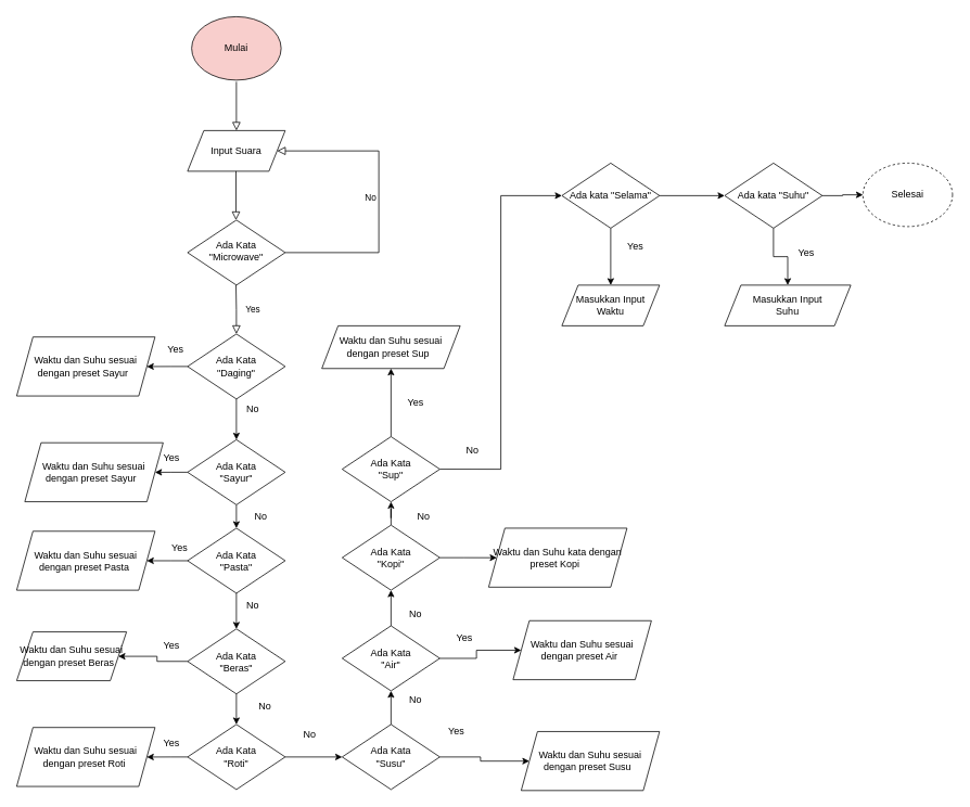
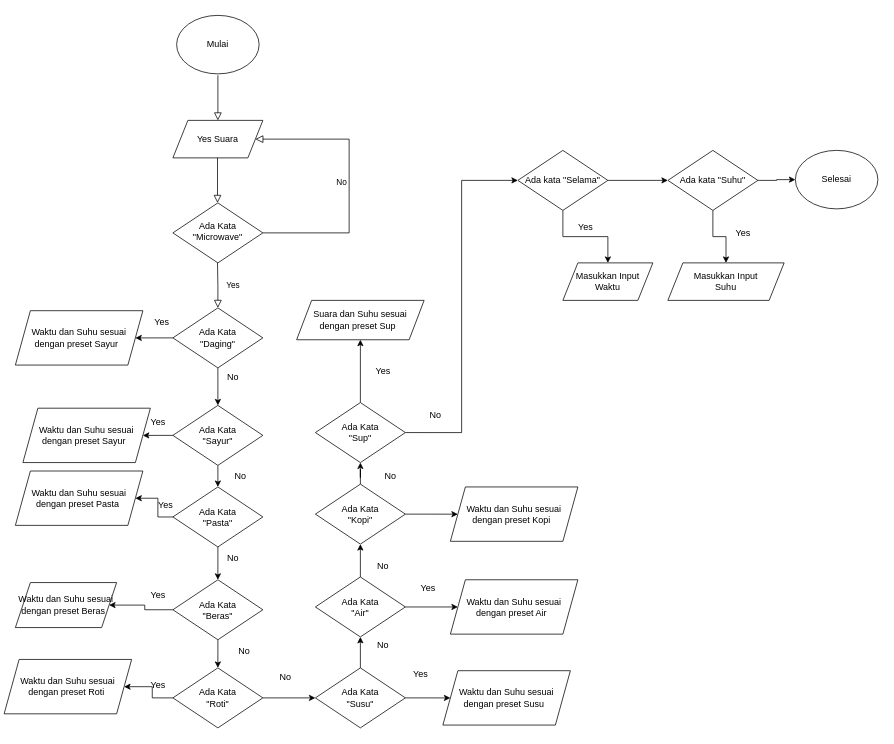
  <mxCell id="0" />
  <mxCell id="1" parent="0" />
  <mxCell id="2" value="" style="rounded=0;html=1;jettySize=auto;orthogonalLoop=1;fontSize=11;endArrow=block;endFill=0;endSize=8;strokeWidth=1;shadow=0;labelBackgroundColor=none;edgeStyle=orthogonalEdgeStyle;" parent="1" edge="1"><mxGeometry relative="1" as="geometry"><mxPoint x="290" y="100" as="sourcePoint" /><mxPoint x="290" y="160" as="targetPoint" /></mxGeometry></mxCell>
  <mxCell id="3" value="No" style="edgeStyle=orthogonalEdgeStyle;rounded=0;html=1;jettySize=auto;orthogonalLoop=1;fontSize=11;endArrow=block;endFill=0;endSize=8;strokeWidth=1;shadow=0;labelBackgroundColor=none;entryX=1;entryY=0.5;entryDx=0;entryDy=0;" parent="1" target="5" edge="1"><mxGeometry y="10" relative="1" as="geometry"><mxPoint as="offset" /><mxPoint x="350" y="310" as="sourcePoint" /><mxPoint x="450" y="180" as="targetPoint" /><Array as="points"><mxPoint x="465" y="310" /><mxPoint x="465" y="185" /></Array></mxGeometry></mxCell>
  <mxCell id="4" value="Ada Kata &quot;Microwave&quot;" style="rhombus;whiteSpace=wrap;html=1;shadow=0;fontFamily=Helvetica;fontSize=12;align=center;strokeWidth=1;spacing=6;spacingTop=-4;" parent="1" vertex="1"><mxGeometry x="230" y="270" width="120" height="80" as="geometry" /></mxCell>
- <mxCell id="5" value="Input Suara" style="shape=parallelogram;perimeter=parallelogramPerimeter;whiteSpace=wrap;html=1;fixedSize=1;" vertex="1" parent="1"><mxGeometry x="230" y="160" width="120" height="50" as="geometry" /></mxCell>
+ <mxCell id="5" value="Yes Suara" style="shape=parallelogram;perimeter=parallelogramPerimeter;whiteSpace=wrap;html=1;fixedSize=1;" vertex="1" parent="1"><mxGeometry x="230" y="160" width="120" height="50" as="geometry" /></mxCell>
  <mxCell id="6" value="" style="edgeStyle=orthogonalEdgeStyle;rounded=0;orthogonalLoop=1;jettySize=auto;html=1;" edge="1" parent="1" source="8" target="16"><mxGeometry relative="1" as="geometry" /></mxCell>
  <mxCell id="7" value="" style="edgeStyle=orthogonalEdgeStyle;rounded=0;orthogonalLoop=1;jettySize=auto;html=1;" edge="1" parent="1" source="8" target="15"><mxGeometry relative="1" as="geometry" /></mxCell>
  <mxCell id="8" value="Ada kata &quot;Selama&quot;" style="rhombus;whiteSpace=wrap;html=1;fontStyle=0" vertex="1" parent="1"><mxGeometry x="690" y="200" width="120" height="80" as="geometry" /></mxCell>
  <mxCell id="9" value="Masukkan Input&lt;div&gt;Suhu&lt;/div&gt;" style="shape=parallelogram;perimeter=parallelogramPerimeter;whiteSpace=wrap;html=1;fixedSize=1;" vertex="1" parent="1"><mxGeometry x="890" y="350" width="155" height="50" as="geometry" /></mxCell>
- <mxCell id="10" value="Mulai" style="ellipse;whiteSpace=wrap;html=1;fillColor=#f8cecc;" vertex="1" parent="1"><mxGeometry x="235" y="20" width="110" height="78" as="geometry" /></mxCell>
+ <mxCell id="10" value="Mulai" style="ellipse;whiteSpace=wrap;html=1;" vertex="1" parent="1"><mxGeometry x="235" y="20" width="110" height="78" as="geometry" /></mxCell>
  <mxCell id="11" value="Yes" style="rounded=0;html=1;jettySize=auto;orthogonalLoop=1;fontSize=11;endArrow=block;endFill=0;endSize=8;strokeWidth=1;shadow=0;labelBackgroundColor=none;edgeStyle=orthogonalEdgeStyle;entryX=0.5;entryY=0;entryDx=0;entryDy=0;" edge="1" parent="1"><mxGeometry y="20" relative="1" as="geometry"><mxPoint as="offset" /><mxPoint x="289.52" y="350" as="sourcePoint" /><mxPoint x="290" y="410" as="targetPoint" /></mxGeometry></mxCell>
  <mxCell id="12" value="" style="rounded=0;html=1;jettySize=auto;orthogonalLoop=1;fontSize=11;endArrow=block;endFill=0;endSize=8;strokeWidth=1;shadow=0;labelBackgroundColor=none;edgeStyle=orthogonalEdgeStyle;" edge="1" parent="1"><mxGeometry relative="1" as="geometry"><mxPoint x="289.52" y="210" as="sourcePoint" /><mxPoint x="289.52" y="270" as="targetPoint" /></mxGeometry></mxCell>
  <mxCell id="13" value="" style="edgeStyle=orthogonalEdgeStyle;rounded=0;orthogonalLoop=1;jettySize=auto;html=1;" edge="1" parent="1" source="15" target="9"><mxGeometry relative="1" as="geometry" /></mxCell>
  <mxCell id="14" value="" style="edgeStyle=orthogonalEdgeStyle;rounded=0;orthogonalLoop=1;jettySize=auto;html=1;" edge="1" parent="1" source="15" target="68"><mxGeometry relative="1" as="geometry" /></mxCell>
  <mxCell id="15" value="Ada kata &quot;Suhu&quot;" style="rhombus;whiteSpace=wrap;html=1;" vertex="1" parent="1"><mxGeometry x="890" y="200" width="120" height="80" as="geometry" /></mxCell>
- <mxCell id="16" value="Masukkan Input Waktu" style="shape=parallelogram;perimeter=parallelogramPerimeter;whiteSpace=wrap;html=1;fixedSize=1;" vertex="1" parent="1"><mxGeometry x="690" y="350" width="120" height="50" as="geometry" /></mxCell>
+ <mxCell id="16" value="Masukkan Input Waktu" style="shape=parallelogram;perimeter=parallelogramPerimeter;whiteSpace=wrap;html=1;fixedSize=1;" vertex="1" parent="1"><mxGeometry x="750" y="350" width="120" height="50" as="geometry" /></mxCell>
  <mxCell id="17" style="edgeStyle=orthogonalEdgeStyle;rounded=0;orthogonalLoop=1;jettySize=auto;html=1;exitX=0.5;exitY=1;exitDx=0;exitDy=0;entryX=0.5;entryY=0;entryDx=0;entryDy=0;" edge="1" parent="1" source="47" target="23"><mxGeometry relative="1" as="geometry" /></mxCell>
  <mxCell id="18" style="edgeStyle=orthogonalEdgeStyle;rounded=0;orthogonalLoop=1;jettySize=auto;html=1;exitX=0.5;exitY=1;exitDx=0;exitDy=0;entryX=0.5;entryY=0;entryDx=0;entryDy=0;" edge="1" parent="1" source="20" target="47"><mxGeometry relative="1" as="geometry" /></mxCell>
  <mxCell id="19" value="" style="edgeStyle=orthogonalEdgeStyle;rounded=0;orthogonalLoop=1;jettySize=auto;html=1;" edge="1" parent="1" source="20" target="71"><mxGeometry relative="1" as="geometry" /></mxCell>
  <mxCell id="20" value="Ada Kata&lt;div&gt;&quot;Daging&quot;&lt;/div&gt;" style="rhombus;whiteSpace=wrap;html=1;" vertex="1" parent="1"><mxGeometry x="230" y="410" width="120" height="80" as="geometry" /></mxCell>
  <mxCell id="21" value="" style="edgeStyle=orthogonalEdgeStyle;rounded=0;orthogonalLoop=1;jettySize=auto;html=1;" edge="1" parent="1" source="23" target="26"><mxGeometry relative="1" as="geometry" /></mxCell>
  <mxCell id="22" value="" style="edgeStyle=orthogonalEdgeStyle;rounded=0;orthogonalLoop=1;jettySize=auto;html=1;" edge="1" parent="1" source="23" target="44"><mxGeometry relative="1" as="geometry" /></mxCell>
  <mxCell id="23" value="Ada Kata&lt;div&gt;&quot;Pasta&quot;&lt;/div&gt;" style="rhombus;whiteSpace=wrap;html=1;" vertex="1" parent="1"><mxGeometry x="230" y="648.75" width="120" height="80" as="geometry" /></mxCell>
  <mxCell id="24" style="edgeStyle=orthogonalEdgeStyle;rounded=0;orthogonalLoop=1;jettySize=auto;html=1;exitX=0.5;exitY=1;exitDx=0;exitDy=0;entryX=0.5;entryY=0;entryDx=0;entryDy=0;" edge="1" parent="1" source="26" target="41"><mxGeometry relative="1" as="geometry" /></mxCell>
  <mxCell id="25" value="" style="edgeStyle=orthogonalEdgeStyle;rounded=0;orthogonalLoop=1;jettySize=auto;html=1;" edge="1" parent="1" source="26" target="42"><mxGeometry relative="1" as="geometry" /></mxCell>
  <mxCell id="26" value="Ada Kata&lt;div&gt;&quot;Beras&quot;&lt;/div&gt;" style="rhombus;whiteSpace=wrap;html=1;" vertex="1" parent="1"><mxGeometry x="230" y="772.5" width="120" height="80" as="geometry" /></mxCell>
  <mxCell id="27" value="" style="edgeStyle=orthogonalEdgeStyle;rounded=0;orthogonalLoop=1;jettySize=auto;html=1;" edge="1" parent="1" source="29" target="48"><mxGeometry relative="1" as="geometry" /></mxCell>
  <mxCell id="28" style="edgeStyle=orthogonalEdgeStyle;rounded=0;orthogonalLoop=1;jettySize=auto;html=1;exitX=1;exitY=0.5;exitDx=0;exitDy=0;entryX=0;entryY=0.5;entryDx=0;entryDy=0;" edge="1" parent="1" source="29" target="8"><mxGeometry relative="1" as="geometry" /></mxCell>
  <mxCell id="29" value="Ada Kata&lt;div&gt;&quot;Sup&quot;&lt;/div&gt;" style="rhombus;whiteSpace=wrap;html=1;" vertex="1" parent="1"><mxGeometry x="420" y="536.25" width="120" height="80" as="geometry" /></mxCell>
  <mxCell id="30" value="" style="edgeStyle=orthogonalEdgeStyle;rounded=0;orthogonalLoop=1;jettySize=auto;html=1;" edge="1" parent="1" source="32" target="29"><mxGeometry relative="1" as="geometry" /></mxCell>
  <mxCell id="31" value="" style="edgeStyle=orthogonalEdgeStyle;rounded=0;orthogonalLoop=1;jettySize=auto;html=1;" edge="1" parent="1" source="32" target="51"><mxGeometry relative="1" as="geometry" /></mxCell>
  <mxCell id="32" value="Ada Kata&lt;div&gt;&quot;Kopi&quot;&lt;/div&gt;" style="rhombus;whiteSpace=wrap;html=1;" vertex="1" parent="1"><mxGeometry x="420" y="645" width="120" height="80" as="geometry" /></mxCell>
  <mxCell id="33" value="" style="edgeStyle=orthogonalEdgeStyle;rounded=0;orthogonalLoop=1;jettySize=auto;html=1;" edge="1" parent="1" source="35" target="32"><mxGeometry relative="1" as="geometry" /></mxCell>
  <mxCell id="34" value="" style="edgeStyle=orthogonalEdgeStyle;rounded=0;orthogonalLoop=1;jettySize=auto;html=1;" edge="1" parent="1" source="35" target="52"><mxGeometry relative="1" as="geometry" /></mxCell>
  <mxCell id="35" value="Ada Kata&lt;div&gt;&quot;Air&quot;&lt;/div&gt;" style="rhombus;whiteSpace=wrap;html=1;" vertex="1" parent="1"><mxGeometry x="420" y="768.75" width="120" height="80" as="geometry" /></mxCell>
  <mxCell id="36" style="edgeStyle=orthogonalEdgeStyle;rounded=0;orthogonalLoop=1;jettySize=auto;html=1;exitX=0.5;exitY=0;exitDx=0;exitDy=0;entryX=0.5;entryY=1;entryDx=0;entryDy=0;" edge="1" parent="1" source="38" target="35"><mxGeometry relative="1" as="geometry" /></mxCell>
  <mxCell id="37" value="" style="edgeStyle=orthogonalEdgeStyle;rounded=0;orthogonalLoop=1;jettySize=auto;html=1;" edge="1" parent="1" source="38" target="50"><mxGeometry relative="1" as="geometry" /></mxCell>
  <mxCell id="38" value="Ada Kata&lt;div&gt;&quot;Susu&quot;&lt;/div&gt;" style="rhombus;whiteSpace=wrap;html=1;" vertex="1" parent="1"><mxGeometry x="420" y="890" width="120" height="80" as="geometry" /></mxCell>
  <mxCell id="39" value="" style="edgeStyle=orthogonalEdgeStyle;rounded=0;orthogonalLoop=1;jettySize=auto;html=1;" edge="1" parent="1" source="41" target="45"><mxGeometry relative="1" as="geometry" /></mxCell>
  <mxCell id="40" value="" style="edgeStyle=orthogonalEdgeStyle;rounded=0;orthogonalLoop=1;jettySize=auto;html=1;" edge="1" parent="1" source="41" target="38"><mxGeometry relative="1" as="geometry" /></mxCell>
  <mxCell id="41" value="Ada Kata&lt;div&gt;&quot;Roti&quot;&lt;/div&gt;" style="rhombus;whiteSpace=wrap;html=1;" vertex="1" parent="1"><mxGeometry x="230" y="890" width="120" height="80" as="geometry" /></mxCell>
  <mxCell id="42" value="&lt;span style=&quot;background-color: initial;&quot;&gt;Waktu dan Suhu sesuai dengan preset Beras&amp;nbsp;&amp;nbsp;&lt;/span&gt;" style="shape=parallelogram;perimeter=parallelogramPerimeter;whiteSpace=wrap;html=1;fixedSize=1;" vertex="1" parent="1"><mxGeometry x="20" y="776.25" width="135" height="60" as="geometry" /></mxCell>
  <mxCell id="43" value="&lt;span style=&quot;background-color: initial;&quot;&gt;Waktu dan Suhu sesuai dengan preset Sayur&amp;nbsp;&amp;nbsp;&lt;/span&gt;" style="shape=parallelogram;perimeter=parallelogramPerimeter;whiteSpace=wrap;html=1;fixedSize=1;" vertex="1" parent="1"><mxGeometry x="30" y="543.75" width="170" height="72.5" as="geometry" /></mxCell>
- <mxCell id="44" value="&lt;span style=&quot;background-color: initial;&quot;&gt;Waktu dan Suhu sesuai dengan preset Pasta&amp;nbsp;&lt;/span&gt;" style="shape=parallelogram;perimeter=parallelogramPerimeter;whiteSpace=wrap;html=1;fixedSize=1;" vertex="1" parent="1"><mxGeometry x="20" y="652.5" width="170" height="72.5" as="geometry" /></mxCell>
- <mxCell id="45" value="&lt;span style=&quot;background-color: initial;&quot;&gt;Waktu dan Suhu sesuai dengan preset Roti&amp;nbsp;&lt;/span&gt;" style="shape=parallelogram;perimeter=parallelogramPerimeter;whiteSpace=wrap;html=1;fixedSize=1;" vertex="1" parent="1"><mxGeometry x="20" y="893.75" width="170" height="72.5" as="geometry" /></mxCell>
+ <mxCell id="44" value="&lt;span style=&quot;background-color: initial;&quot;&gt;Waktu dan Suhu sesuai dengan preset Pasta&amp;nbsp;&lt;/span&gt;" style="shape=parallelogram;perimeter=parallelogramPerimeter;whiteSpace=wrap;html=1;fixedSize=1;" vertex="1" parent="1"><mxGeometry x="20" y="627.5" width="170" height="72.5" as="geometry" /></mxCell>
+ <mxCell id="45" value="&lt;span style=&quot;background-color: initial;&quot;&gt;Waktu dan Suhu sesuai dengan preset Roti&amp;nbsp;&lt;/span&gt;" style="shape=parallelogram;perimeter=parallelogramPerimeter;whiteSpace=wrap;html=1;fixedSize=1;" vertex="1" parent="1"><mxGeometry x="5" y="878.75" width="170" height="72.5" as="geometry" /></mxCell>
  <mxCell id="46" value="" style="edgeStyle=orthogonalEdgeStyle;rounded=0;orthogonalLoop=1;jettySize=auto;html=1;" edge="1" parent="1" source="47" target="43"><mxGeometry relative="1" as="geometry" /></mxCell>
  <mxCell id="47" value="Ada Kata&lt;div&gt;&quot;Sayur&quot;&lt;/div&gt;" style="rhombus;whiteSpace=wrap;html=1;" vertex="1" parent="1"><mxGeometry x="230" y="540" width="120" height="80" as="geometry" /></mxCell>
- <mxCell id="48" value="&lt;span style=&quot;background-color: initial;&quot;&gt;Waktu dan Suhu sesuai dengan preset Sup&amp;nbsp;&amp;nbsp;&lt;/span&gt;" style="shape=parallelogram;perimeter=parallelogramPerimeter;whiteSpace=wrap;html=1;fixedSize=1;" vertex="1" parent="1"><mxGeometry x="395" y="400" width="170" height="52.5" as="geometry" /></mxCell>
+ <mxCell id="48" value="&lt;span style=&quot;background-color: initial;&quot;&gt;Suara dan Suhu sesuai dengan preset Sup&amp;nbsp;&amp;nbsp;&lt;/span&gt;" style="shape=parallelogram;perimeter=parallelogramPerimeter;whiteSpace=wrap;html=1;fixedSize=1;" vertex="1" parent="1"><mxGeometry x="395" y="400" width="170" height="52.5" as="geometry" /></mxCell>
  <mxCell id="49" style="edgeStyle=orthogonalEdgeStyle;rounded=0;orthogonalLoop=1;jettySize=auto;html=1;exitX=0.5;exitY=1;exitDx=0;exitDy=0;" edge="1" parent="1" source="9" target="9"><mxGeometry relative="1" as="geometry" /></mxCell>
- <mxCell id="50" value="&lt;span style=&quot;background-color: initial;&quot;&gt;Waktu dan Suhu sesuai dengan preset Susu&amp;nbsp;&amp;nbsp;&lt;/span&gt;" style="shape=parallelogram;perimeter=parallelogramPerimeter;whiteSpace=wrap;html=1;fixedSize=1;" vertex="1" parent="1"><mxGeometry x="640" y="898.75" width="170" height="72.5" as="geometry" /></mxCell>
- <mxCell id="51" value="&lt;span style=&quot;background-color: initial;&quot;&gt;Waktu dan Suhu kata dengan preset Kopi&amp;nbsp;&amp;nbsp;&lt;/span&gt;" style="shape=parallelogram;perimeter=parallelogramPerimeter;whiteSpace=wrap;html=1;fixedSize=1;" vertex="1" parent="1"><mxGeometry x="600" y="648.75" width="170" height="72.5" as="geometry" /></mxCell>
- <mxCell id="52" value="&lt;span style=&quot;background-color: initial;&quot;&gt;Waktu dan Suhu sesuai dengan preset Air&amp;nbsp;&amp;nbsp;&lt;/span&gt;" style="shape=parallelogram;perimeter=parallelogramPerimeter;whiteSpace=wrap;html=1;fixedSize=1;" vertex="1" parent="1"><mxGeometry x="630" y="762.5" width="170" height="72.5" as="geometry" /></mxCell>
+ <mxCell id="50" value="&lt;span style=&quot;background-color: initial;&quot;&gt;Waktu dan Suhu sesuai dengan preset Susu&amp;nbsp;&amp;nbsp;&lt;/span&gt;" style="shape=parallelogram;perimeter=parallelogramPerimeter;whiteSpace=wrap;html=1;fixedSize=1;" vertex="1" parent="1"><mxGeometry x="590" y="893.75" width="170" height="72.5" as="geometry" /></mxCell>
+ <mxCell id="51" value="&lt;span style=&quot;background-color: initial;&quot;&gt;Waktu dan Suhu sesuai dengan preset Kopi&amp;nbsp;&amp;nbsp;&lt;/span&gt;" style="shape=parallelogram;perimeter=parallelogramPerimeter;whiteSpace=wrap;html=1;fixedSize=1;" vertex="1" parent="1"><mxGeometry x="600" y="648.75" width="170" height="72.5" as="geometry" /></mxCell>
+ <mxCell id="52" value="&lt;span style=&quot;background-color: initial;&quot;&gt;Waktu dan Suhu sesuai dengan preset Air&amp;nbsp;&amp;nbsp;&lt;/span&gt;" style="shape=parallelogram;perimeter=parallelogramPerimeter;whiteSpace=wrap;html=1;fixedSize=1;" vertex="1" parent="1"><mxGeometry x="600" y="772.5" width="170" height="72.5" as="geometry" /></mxCell>
  <mxCell id="53" value="No" style="text;html=1;align=center;verticalAlign=middle;resizable=0;points=[];autosize=1;strokeColor=none;fillColor=none;" vertex="1" parent="1"><mxGeometry x="290" y="488" width="40" height="30" as="geometry" /></mxCell>
  <mxCell id="54" value="Yes" style="text;html=1;align=center;verticalAlign=middle;resizable=0;points=[];autosize=1;strokeColor=none;fillColor=none;" vertex="1" parent="1"><mxGeometry x="190" y="548" width="40" height="30" as="geometry" /></mxCell>
  <mxCell id="55" value="Yes" style="text;html=1;align=center;verticalAlign=middle;resizable=0;points=[];autosize=1;strokeColor=none;fillColor=none;" vertex="1" parent="1"><mxGeometry x="200" y="658" width="40" height="30" as="geometry" /></mxCell>
  <mxCell id="56" value="Yes" style="text;html=1;align=center;verticalAlign=middle;resizable=0;points=[];autosize=1;strokeColor=none;fillColor=none;" vertex="1" parent="1"><mxGeometry x="190" y="778" width="40" height="30" as="geometry" /></mxCell>
  <mxCell id="57" value="Yes" style="text;html=1;align=center;verticalAlign=middle;resizable=0;points=[];autosize=1;strokeColor=none;fillColor=none;" vertex="1" parent="1"><mxGeometry x="190" y="898" width="40" height="30" as="geometry" /></mxCell>
  <mxCell id="58" value="No" style="text;html=1;align=center;verticalAlign=middle;resizable=0;points=[];autosize=1;strokeColor=none;fillColor=none;" vertex="1" parent="1"><mxGeometry x="490" y="845" width="40" height="30" as="geometry" /></mxCell>
  <mxCell id="59" value="No" style="text;html=1;align=center;verticalAlign=middle;resizable=0;points=[];autosize=1;strokeColor=none;fillColor=none;" vertex="1" parent="1"><mxGeometry x="305" y="852.5" width="40" height="30" as="geometry" /></mxCell>
  <mxCell id="60" value="No" style="text;html=1;align=center;verticalAlign=middle;resizable=0;points=[];autosize=1;strokeColor=none;fillColor=none;" vertex="1" parent="1"><mxGeometry x="290" y="728.75" width="40" height="30" as="geometry" /></mxCell>
  <mxCell id="61" value="No" style="text;html=1;align=center;verticalAlign=middle;resizable=0;points=[];autosize=1;strokeColor=none;fillColor=none;" vertex="1" parent="1"><mxGeometry x="300" y="620" width="40" height="30" as="geometry" /></mxCell>
  <mxCell id="62" value="No" style="text;html=1;align=center;verticalAlign=middle;resizable=0;points=[];autosize=1;strokeColor=none;fillColor=none;" vertex="1" parent="1"><mxGeometry x="490" y="738.75" width="40" height="30" as="geometry" /></mxCell>
  <mxCell id="63" value="No" style="text;html=1;align=center;verticalAlign=middle;resizable=0;points=[];autosize=1;strokeColor=none;fillColor=none;" vertex="1" parent="1"><mxGeometry x="500" y="618.75" width="40" height="30" as="geometry" /></mxCell>
  <mxCell id="64" value="No" style="text;html=1;align=center;verticalAlign=middle;resizable=0;points=[];autosize=1;strokeColor=none;fillColor=none;" vertex="1" parent="1"><mxGeometry x="360" y="888" width="40" height="30" as="geometry" /></mxCell>
  <mxCell id="65" value="Yes" style="text;html=1;align=center;verticalAlign=middle;resizable=0;points=[];autosize=1;strokeColor=none;fillColor=none;" vertex="1" parent="1"><mxGeometry x="490" y="480" width="40" height="30" as="geometry" /></mxCell>
  <mxCell id="66" value="Yes" style="text;html=1;align=center;verticalAlign=middle;resizable=0;points=[];autosize=1;strokeColor=none;fillColor=none;" vertex="1" parent="1"><mxGeometry x="550" y="768.75" width="40" height="30" as="geometry" /></mxCell>
  <mxCell id="67" value="Yes" style="text;html=1;align=center;verticalAlign=middle;resizable=0;points=[];autosize=1;strokeColor=none;fillColor=none;" vertex="1" parent="1"><mxGeometry x="540" y="882.5" width="40" height="30" as="geometry" /></mxCell>
- <mxCell id="68" value="Selesai" style="ellipse;whiteSpace=wrap;html=1;dashed=1;" vertex="1" parent="1"><mxGeometry x="1060" y="200" width="110" height="78" as="geometry" /></mxCell>
+ <mxCell id="68" value="Selesai" style="ellipse;whiteSpace=wrap;html=1;" vertex="1" parent="1"><mxGeometry x="1060" y="200" width="110" height="78" as="geometry" /></mxCell>
  <mxCell id="69" value="Yes" style="text;html=1;align=center;verticalAlign=middle;resizable=0;points=[];autosize=1;strokeColor=none;fillColor=none;" vertex="1" parent="1"><mxGeometry x="760" y="288" width="40" height="30" as="geometry" /></mxCell>
  <mxCell id="70" value="Yes" style="text;html=1;align=center;verticalAlign=middle;resizable=0;points=[];autosize=1;strokeColor=none;fillColor=none;" vertex="1" parent="1"><mxGeometry x="970" y="295" width="40" height="30" as="geometry" /></mxCell>
  <mxCell id="71" value="&lt;span style=&quot;background-color: initial;&quot;&gt;Waktu dan Suhu sesuai dengan preset Sayur&amp;nbsp;&amp;nbsp;&lt;/span&gt;" style="shape=parallelogram;perimeter=parallelogramPerimeter;whiteSpace=wrap;html=1;fixedSize=1;" vertex="1" parent="1"><mxGeometry x="20" y="413.75" width="170" height="72.5" as="geometry" /></mxCell>
  <mxCell id="72" value="Yes" style="text;html=1;align=center;verticalAlign=middle;resizable=0;points=[];autosize=1;strokeColor=none;fillColor=none;" vertex="1" parent="1"><mxGeometry x="195" y="413.75" width="40" height="30" as="geometry" /></mxCell>
  <mxCell id="73" value="No" style="text;html=1;align=center;verticalAlign=middle;resizable=0;points=[];autosize=1;strokeColor=none;fillColor=none;" vertex="1" parent="1"><mxGeometry x="560" y="538" width="40" height="30" as="geometry" /></mxCell>
